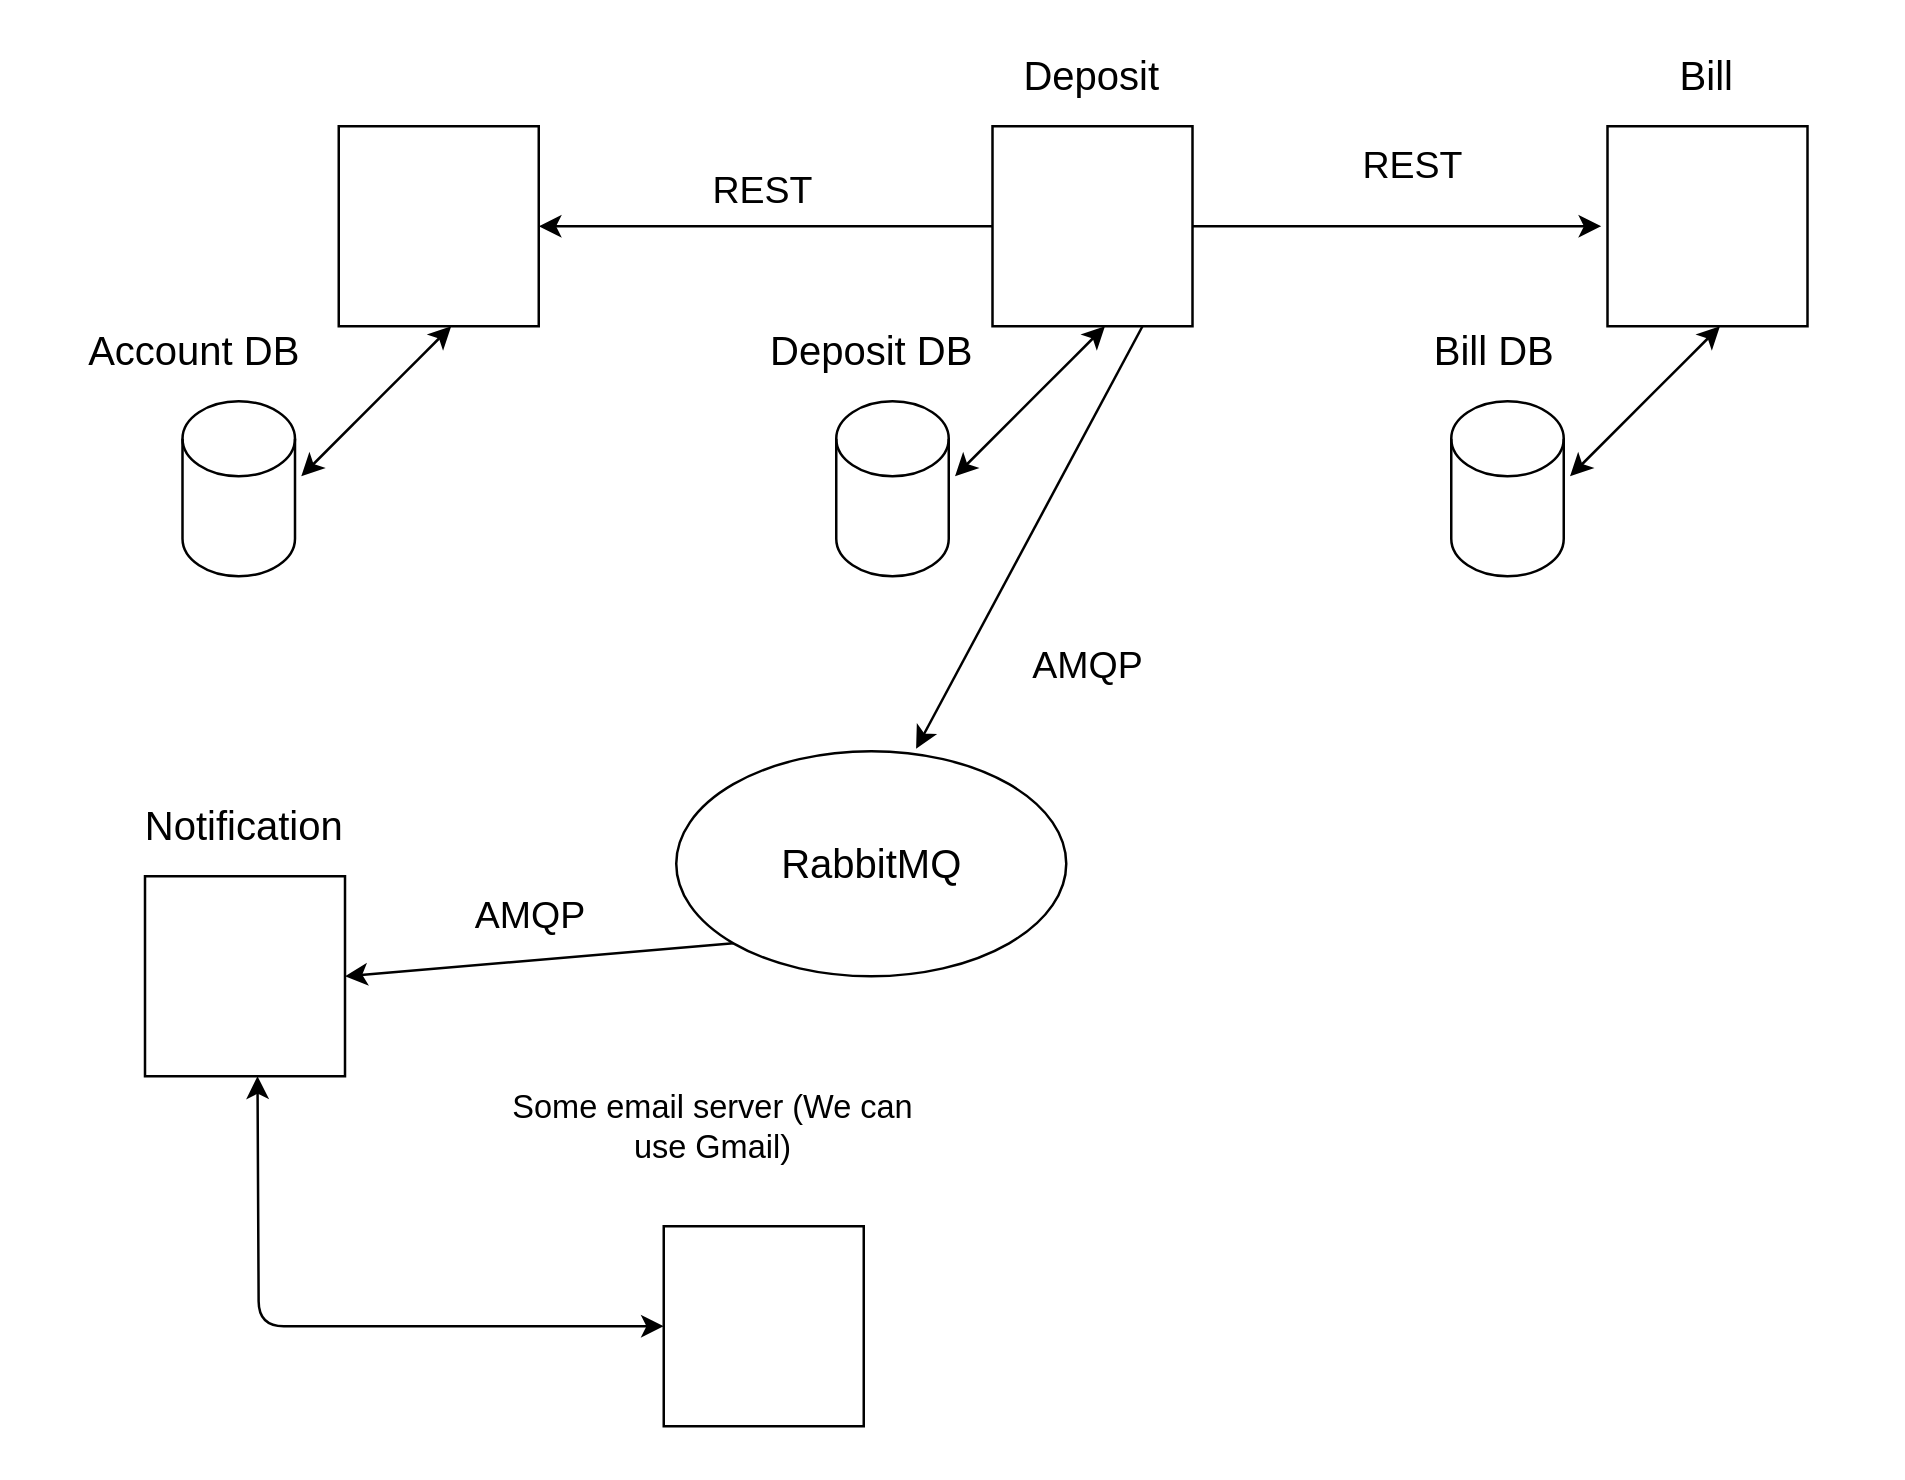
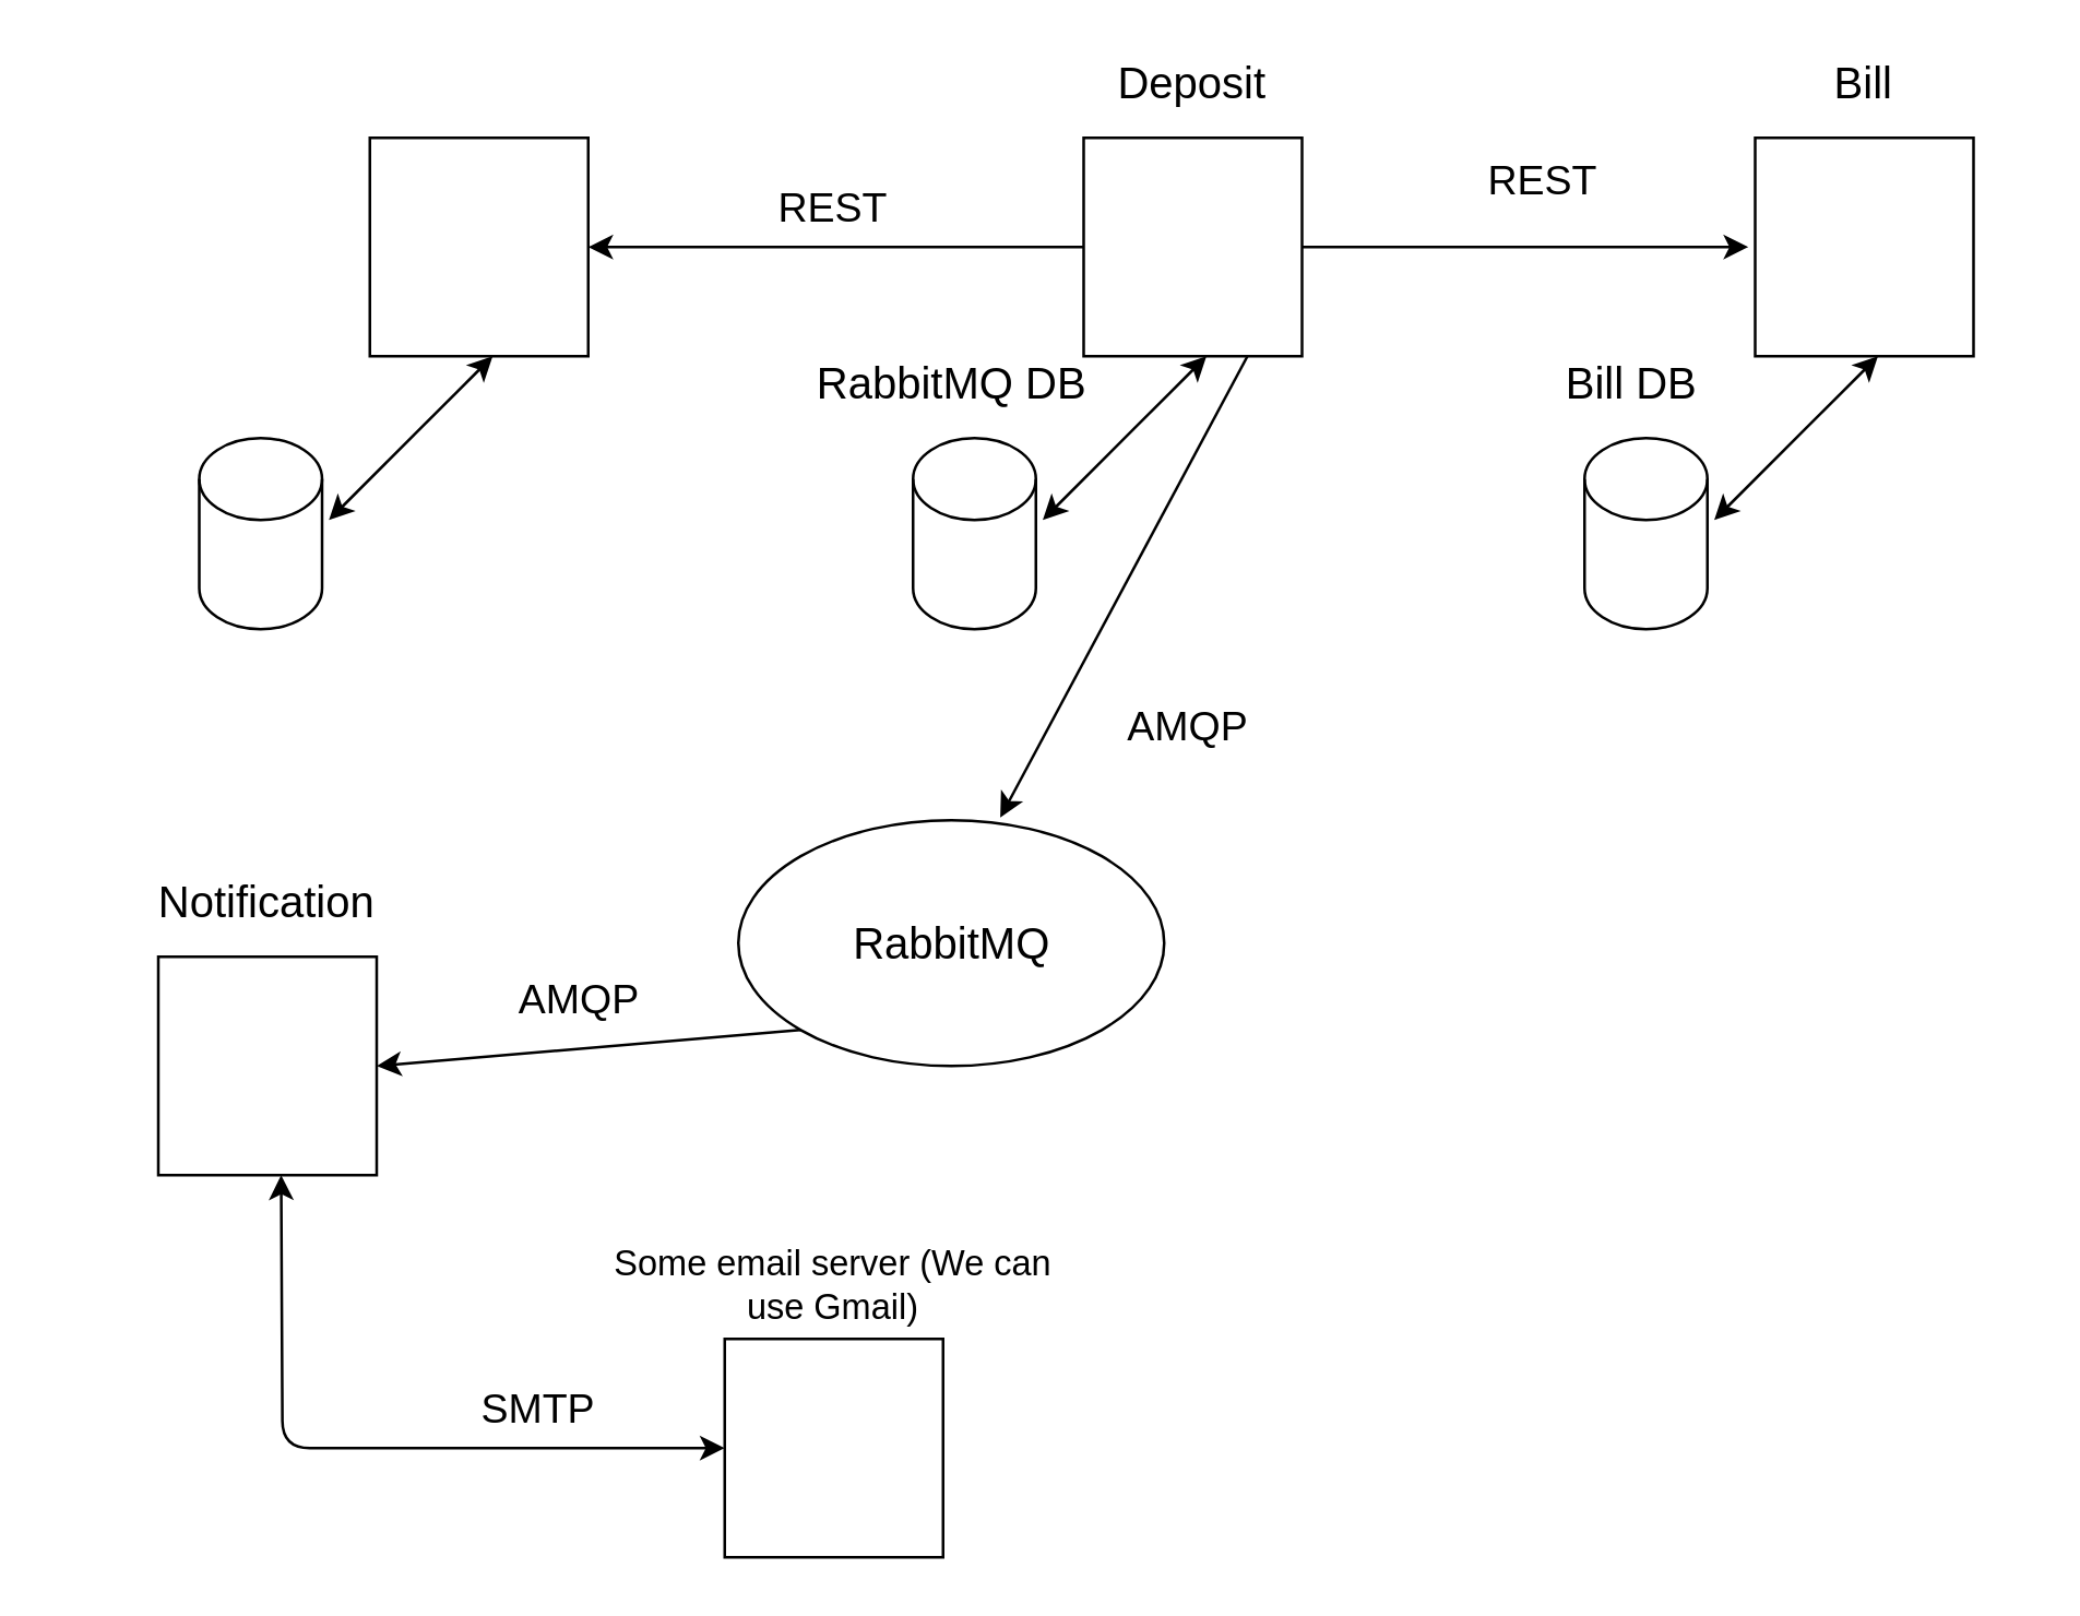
  <mxCell id="0" />
  <mxCell id="1" parent="0" />
  <mxCell id="2" value="" style="whiteSpace=wrap;html=1;aspect=fixed;" vertex="1" parent="1"><mxGeometry x="135" y="50" width="80" height="80" as="geometry" /></mxCell>
  <mxCell id="3" value="" style="shape=cylinder3;whiteSpace=wrap;html=1;boundedLbl=1;backgroundOutline=1;size=15;" vertex="1" parent="1"><mxGeometry x="72.5" y="160" width="45" height="70" as="geometry" /></mxCell>
- <mxCell id="4" value="&lt;font size=&quot;3&quot;&gt;Account DB&lt;/font&gt;" style="text;html=1;strokeColor=none;fillColor=none;align=center;verticalAlign=middle;whiteSpace=wrap;rounded=0;" vertex="1" parent="1"><mxGeometry x="20" y="130" width="115" height="20" as="geometry" /></mxCell>
  <mxCell id="5" value="" style="endArrow=classic;startArrow=classic;html=1;" edge="1" parent="1"><mxGeometry width="50" height="50" relative="1" as="geometry"><mxPoint x="120" y="190" as="sourcePoint" /><mxPoint x="180" y="130" as="targetPoint" /><Array as="points"><mxPoint x="160" y="150" /></Array></mxGeometry></mxCell>
  <mxCell id="6" value="" style="whiteSpace=wrap;html=1;aspect=fixed;" vertex="1" parent="1"><mxGeometry x="642.5" y="50" width="80" height="80" as="geometry" /></mxCell>
  <mxCell id="7" value="&lt;font size=&quot;3&quot;&gt;Bill&lt;/font&gt;" style="text;html=1;strokeColor=none;fillColor=none;align=center;verticalAlign=middle;whiteSpace=wrap;rounded=0;" vertex="1" parent="1"><mxGeometry x="625" y="20" width="115" height="20" as="geometry" /></mxCell>
  <mxCell id="8" value="" style="shape=cylinder3;whiteSpace=wrap;html=1;boundedLbl=1;backgroundOutline=1;size=15;" vertex="1" parent="1"><mxGeometry x="580" y="160" width="45" height="70" as="geometry" /></mxCell>
  <mxCell id="9" value="&lt;font size=&quot;3&quot;&gt;Bill DB&lt;/font&gt;" style="text;html=1;strokeColor=none;fillColor=none;align=center;verticalAlign=middle;whiteSpace=wrap;rounded=0;" vertex="1" parent="1"><mxGeometry x="540" y="130" width="115" height="20" as="geometry" /></mxCell>
  <mxCell id="10" value="" style="endArrow=classic;startArrow=classic;html=1;" edge="1" parent="1"><mxGeometry width="50" height="50" relative="1" as="geometry"><mxPoint x="627.5" y="190" as="sourcePoint" /><mxPoint x="687.5" y="130" as="targetPoint" /><Array as="points"><mxPoint x="667.5" y="150" /></Array></mxGeometry></mxCell>
  <mxCell id="11" value="" style="whiteSpace=wrap;html=1;aspect=fixed;" vertex="1" parent="1"><mxGeometry x="396.5" y="50" width="80" height="80" as="geometry" /></mxCell>
  <mxCell id="12" value="&lt;font size=&quot;3&quot;&gt;Deposit&lt;/font&gt;" style="text;html=1;strokeColor=none;fillColor=none;align=center;verticalAlign=middle;whiteSpace=wrap;rounded=0;" vertex="1" parent="1"><mxGeometry x="379" y="20" width="115" height="20" as="geometry" /></mxCell>
  <mxCell id="13" value="" style="shape=cylinder3;whiteSpace=wrap;html=1;boundedLbl=1;backgroundOutline=1;size=15;" vertex="1" parent="1"><mxGeometry x="334" y="160" width="45" height="70" as="geometry" /></mxCell>
  <mxCell id="14" value="" style="endArrow=classic;startArrow=classic;html=1;" edge="1" parent="1"><mxGeometry width="50" height="50" relative="1" as="geometry"><mxPoint x="381.5" y="190" as="sourcePoint" /><mxPoint x="441.5" y="130" as="targetPoint" /><Array as="points"><mxPoint x="421.5" y="150" /></Array></mxGeometry></mxCell>
- <mxCell id="15" value="&lt;font size=&quot;3&quot;&gt;Deposit DB&lt;/font&gt;" style="text;html=1;strokeColor=none;fillColor=none;align=center;verticalAlign=middle;whiteSpace=wrap;rounded=0;" vertex="1" parent="1"><mxGeometry x="290.5" y="130" width="115" height="20" as="geometry" /></mxCell>
+ <mxCell id="15" value="&lt;font size=&quot;3&quot;&gt;RabbitMQ DB&lt;/font&gt;" style="text;html=1;strokeColor=none;fillColor=none;align=center;verticalAlign=middle;whiteSpace=wrap;rounded=0;" vertex="1" parent="1"><mxGeometry x="290.5" y="130" width="115" height="20" as="geometry" /></mxCell>
  <mxCell id="16" value="" style="whiteSpace=wrap;html=1;aspect=fixed;" vertex="1" parent="1"><mxGeometry x="57.5" y="350" width="80" height="80" as="geometry" /></mxCell>
  <mxCell id="17" value="&lt;font size=&quot;3&quot;&gt;Notification&lt;/font&gt;" style="text;html=1;strokeColor=none;fillColor=none;align=center;verticalAlign=middle;whiteSpace=wrap;rounded=0;" vertex="1" parent="1"><mxGeometry x="40" y="320" width="115" height="20" as="geometry" /></mxCell>
  <mxCell id="18" value="" style="ellipse;whiteSpace=wrap;html=1;" vertex="1" parent="1"><mxGeometry x="270" y="300" width="156" height="90" as="geometry" /></mxCell>
  <mxCell id="19" value="&lt;font size=&quot;3&quot;&gt;RabbitMQ&lt;/font&gt;" style="text;html=1;strokeColor=none;fillColor=none;align=center;verticalAlign=middle;whiteSpace=wrap;rounded=0;" vertex="1" parent="1"><mxGeometry x="290.5" y="335" width="115" height="20" as="geometry" /></mxCell>
  <mxCell id="20" value="" style="endArrow=classic;html=1;exitX=0;exitY=0.5;exitDx=0;exitDy=0;entryX=1;entryY=0.5;entryDx=0;entryDy=0;" edge="1" parent="1" source="11" target="2"><mxGeometry width="50" height="50" relative="1" as="geometry"><mxPoint x="290" y="110" as="sourcePoint" /><mxPoint x="340" y="60" as="targetPoint" /></mxGeometry></mxCell>
  <mxCell id="21" value="&lt;font style=&quot;font-size: 15px&quot;&gt;REST&lt;/font&gt;" style="text;html=1;strokeColor=none;fillColor=none;align=center;verticalAlign=middle;whiteSpace=wrap;rounded=0;" vertex="1" parent="1"><mxGeometry x="270" y="60" width="70" height="30" as="geometry" /></mxCell>
  <mxCell id="22" value="" style="endArrow=classic;html=1;exitX=1;exitY=0.5;exitDx=0;exitDy=0;" edge="1" parent="1" source="11"><mxGeometry width="50" height="50" relative="1" as="geometry"><mxPoint x="510" y="110" as="sourcePoint" /><mxPoint x="640" y="90" as="targetPoint" /></mxGeometry></mxCell>
  <mxCell id="23" value="&lt;font style=&quot;font-size: 15px&quot;&gt;REST&lt;/font&gt;" style="text;html=1;strokeColor=none;fillColor=none;align=center;verticalAlign=middle;whiteSpace=wrap;rounded=0;" vertex="1" parent="1"><mxGeometry x="530" y="50" width="70" height="30" as="geometry" /></mxCell>
  <mxCell id="24" value="" style="endArrow=classic;html=1;exitX=0.75;exitY=1;exitDx=0;exitDy=0;entryX=0.615;entryY=-0.011;entryDx=0;entryDy=0;entryPerimeter=0;" edge="1" parent="1" source="11" target="18"><mxGeometry width="50" height="50" relative="1" as="geometry"><mxPoint x="320" y="340" as="sourcePoint" /><mxPoint x="370" y="290" as="targetPoint" /></mxGeometry></mxCell>
  <mxCell id="25" value="&lt;font style=&quot;font-size: 15px&quot;&gt;AMQP&lt;/font&gt;" style="text;html=1;strokeColor=none;fillColor=none;align=center;verticalAlign=middle;whiteSpace=wrap;rounded=0;" vertex="1" parent="1"><mxGeometry x="393" y="250" width="83.5" height="30" as="geometry" /></mxCell>
  <mxCell id="26" value="" style="endArrow=classic;html=1;exitX=0;exitY=1;exitDx=0;exitDy=0;entryX=1;entryY=0.5;entryDx=0;entryDy=0;" edge="1" parent="1" source="18" target="16"><mxGeometry width="50" height="50" relative="1" as="geometry"><mxPoint x="320" y="300" as="sourcePoint" /><mxPoint x="370" y="250" as="targetPoint" /></mxGeometry></mxCell>
  <mxCell id="27" value="&lt;font style=&quot;font-size: 15px&quot;&gt;AMQP&lt;/font&gt;" style="text;html=1;strokeColor=none;fillColor=none;align=center;verticalAlign=middle;whiteSpace=wrap;rounded=0;" vertex="1" parent="1"><mxGeometry x="170" y="350" width="83.5" height="30" as="geometry" /></mxCell>
  <mxCell id="28" value="" style="whiteSpace=wrap;html=1;aspect=fixed;" vertex="1" parent="1"><mxGeometry x="265" y="490" width="80" height="80" as="geometry" /></mxCell>
  <mxCell id="29" value="" style="endArrow=classic;startArrow=classic;html=1;exitX=0;exitY=0.5;exitDx=0;exitDy=0;" edge="1" parent="1" source="28"><mxGeometry width="50" height="50" relative="1" as="geometry"><mxPoint x="52.5" y="480" as="sourcePoint" /><mxPoint x="102.5" y="430" as="targetPoint" /><Array as="points"><mxPoint x="103" y="530" /></Array></mxGeometry></mxCell>
- <mxCell id="31" value="&lt;font style=&quot;font-size: 13px&quot;&gt;Some email server (We can use Gmail)&lt;/font&gt;" style="text;html=1;strokeColor=none;fillColor=none;align=center;verticalAlign=middle;whiteSpace=wrap;rounded=0;" vertex="1" parent="1"><mxGeometry x="200" y="440" width="170" height="20" as="geometry" /></mxCell>
+ <mxCell id="30" value="&lt;span style=&quot;font-size: 15px&quot;&gt;SMTP&lt;/span&gt;" style="text;html=1;strokeColor=none;fillColor=none;align=center;verticalAlign=middle;whiteSpace=wrap;rounded=0;" vertex="1" parent="1"><mxGeometry x="155" y="500" width="83.5" height="30" as="geometry" /></mxCell>
+ <mxCell id="31" value="&lt;font style=&quot;font-size: 13px&quot;&gt;Some email server (We can use Gmail)&lt;/font&gt;" style="text;html=1;strokeColor=none;fillColor=none;align=center;verticalAlign=middle;whiteSpace=wrap;rounded=0;" vertex="1" parent="1"><mxGeometry x="220" y="460" width="170" height="20" as="geometry" /></mxCell>
